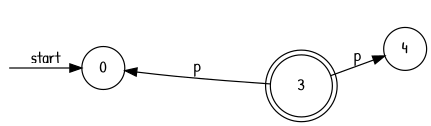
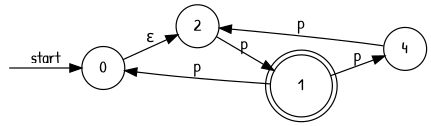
  digraph {
    fontname="Patrick Hand"
    rankdir=LR
    node [fontname="Patrick Hand" shape=circle]
    edge [fontname="Patrick Hand"]
    __start [shape=point style=invis]
    0
-   1 [shape=doublecircle label=3]
+   2
+   1 [shape=doublecircle]
    n5 [label=4]
    __start -> 0 [label=start]
+   0 -> 2 [label="&epsilon;"]
+   2 -> 1 [label=p]
    1 -> 0 [label=p]
    1 -> n5 [label=p]
+   n5 -> 2 [label=p]
  }
